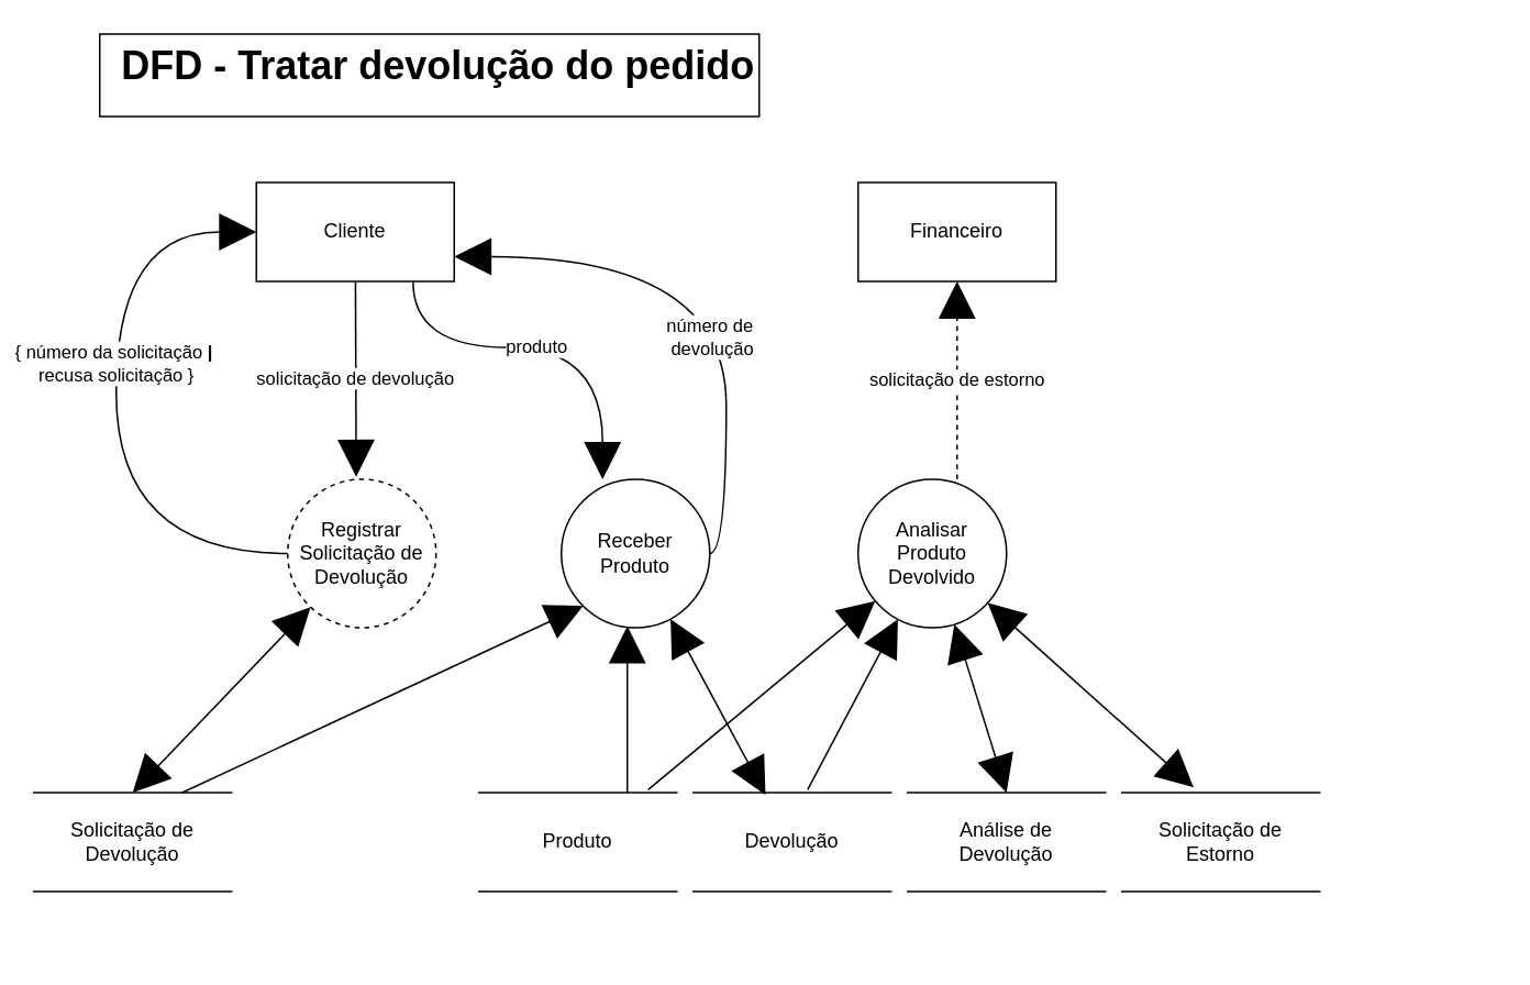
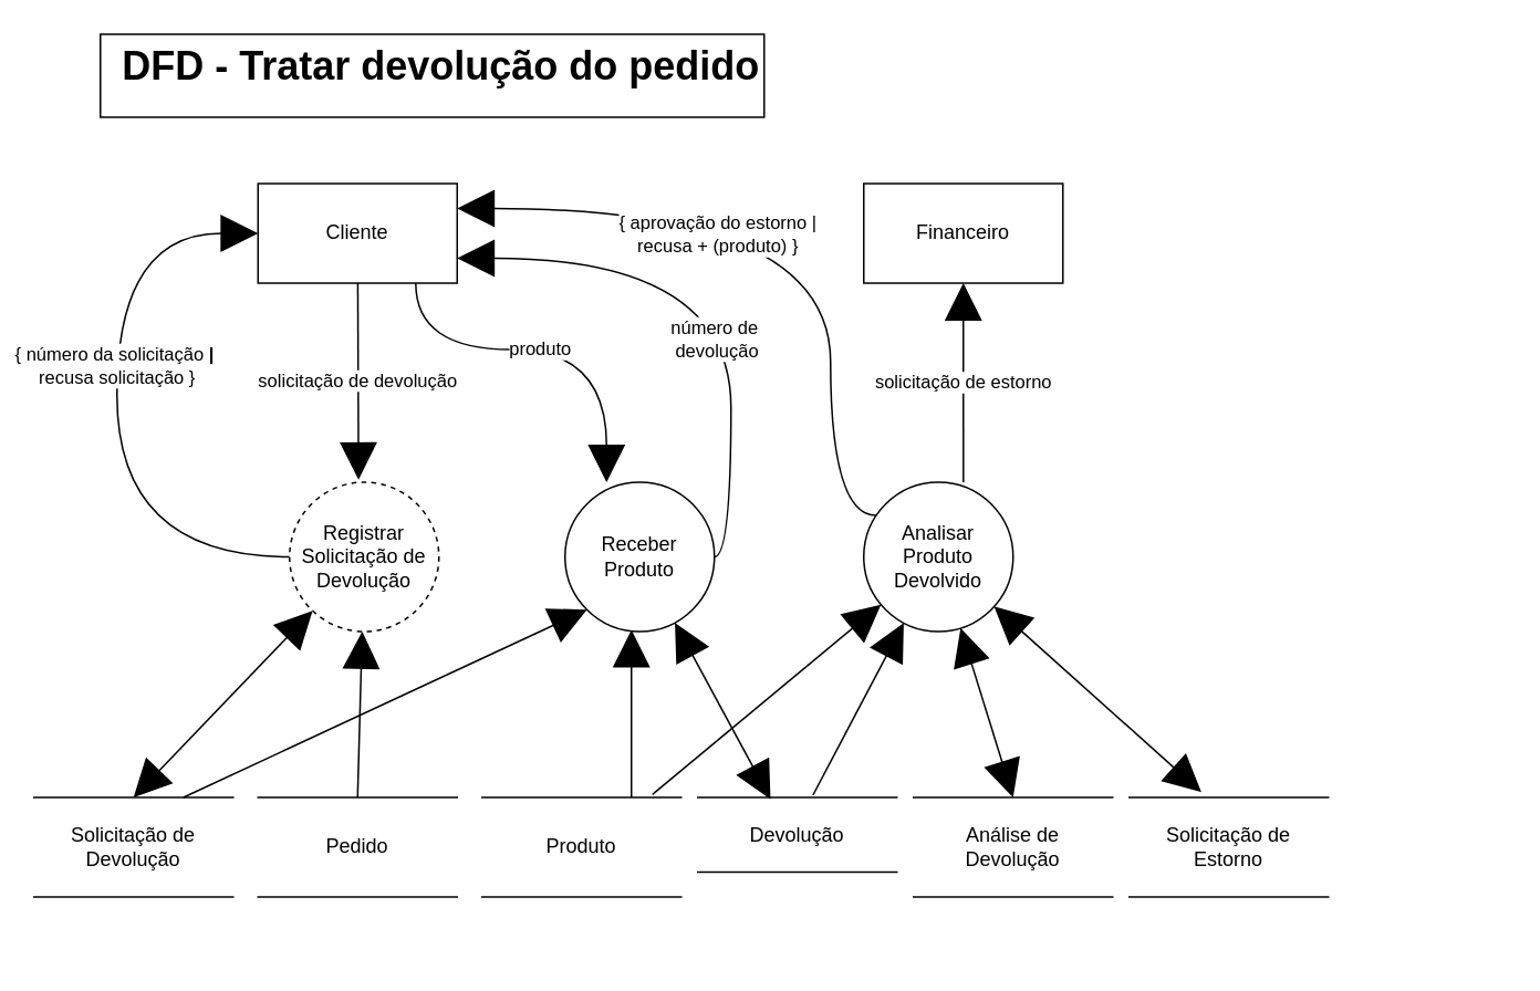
  <mxCell id="0" />
  <mxCell id="1" parent="0" />
  <mxCell id="2" value="Solicitação de Devolução" style="shape=partialRectangle;whiteSpace=wrap;html=1;left=0;right=0;fillColor=none;" parent="1" vertex="1"><mxGeometry x="20" y="480" width="120" height="60" as="geometry" /></mxCell>
+ <mxCell id="3" value="Pedido" style="shape=partialRectangle;whiteSpace=wrap;html=1;left=0;right=0;fillColor=none;" parent="1" vertex="1"><mxGeometry x="155" y="480" width="120" height="60" as="geometry" /></mxCell>
  <mxCell id="4" value="Produto" style="shape=partialRectangle;whiteSpace=wrap;html=1;left=0;right=0;fillColor=none;" parent="1" vertex="1"><mxGeometry x="290" y="480" width="120" height="60" as="geometry" /></mxCell>
  <mxCell id="5" style="edgeStyle=orthogonalEdgeStyle;rounded=0;orthogonalLoop=1;jettySize=auto;html=1;entryX=0;entryY=0.5;entryDx=0;entryDy=0;startArrow=none;startFill=0;startSize=11;endSize=12;strokeWidth=1;curved=1;" parent="1" edge="1"><mxGeometry relative="1" as="geometry"><Array as="points"><mxPoint x="820.04" y="575" /><mxPoint x="820.04" y="400" /></Array><mxPoint x="905.04" y="530" as="targetPoint" /></mxGeometry></mxCell>
  <mxCell id="6" value="Catálogo" style="edgeLabel;html=1;align=center;verticalAlign=middle;resizable=0;points=[];" parent="5" vertex="1" connectable="0"><mxGeometry x="0.191" y="-1" relative="1" as="geometry"><mxPoint as="offset" /></mxGeometry></mxCell>
  <mxCell id="7" value="solicitação de devolução" style="edgeStyle=none;rounded=0;orthogonalLoop=1;jettySize=auto;html=1;entryX=0.462;entryY=-0.016;entryDx=0;entryDy=0;entryPerimeter=0;startArrow=none;startFill=0;startSize=20;endArrow=block;endFill=1;endSize=20;" parent="1" source="10" target="13" edge="1"><mxGeometry relative="1" as="geometry" /></mxCell>
  <mxCell id="8" value="{ número da solicitação &lt;b&gt;|&amp;nbsp;&lt;/b&gt;&lt;br&gt;recusa solicitação }" style="edgeStyle=orthogonalEdgeStyle;rounded=0;orthogonalLoop=1;jettySize=auto;html=1;entryX=0;entryY=0.5;entryDx=0;entryDy=0;startArrow=block;startFill=1;startSize=20;endArrow=none;endFill=0;endSize=20;curved=1;exitX=0;exitY=0.5;exitDx=0;exitDy=0;" parent="1" source="10" target="13" edge="1"><mxGeometry x="-0.141" relative="1" as="geometry"><Array as="points"><mxPoint x="70" y="140" /><mxPoint x="70" y="335" /></Array><mxPoint as="offset" /></mxGeometry></mxCell>
  <mxCell id="9" value="produto" style="edgeStyle=orthogonalEdgeStyle;rounded=0;orthogonalLoop=1;jettySize=auto;html=1;entryX=0.278;entryY=0;entryDx=0;entryDy=0;entryPerimeter=0;startArrow=none;startFill=0;startSize=20;endArrow=block;endFill=1;endSize=20;curved=1;exitX=0.792;exitY=1;exitDx=0;exitDy=0;exitPerimeter=0;" parent="1" source="10" target="18" edge="1"><mxGeometry x="-0.021" relative="1" as="geometry"><Array as="points"><mxPoint x="250" y="210" /><mxPoint x="365" y="210" /></Array><mxPoint as="offset" /></mxGeometry></mxCell>
  <mxCell id="10" value="Cliente" style="rounded=0;whiteSpace=wrap;html=1;" parent="1" vertex="1"><mxGeometry x="155" y="110" width="120" height="60" as="geometry" /></mxCell>
+ <mxCell id="11" style="edgeStyle=none;rounded=0;orthogonalLoop=1;jettySize=auto;html=1;entryX=0.5;entryY=0;entryDx=0;entryDy=0;startSize=20;endArrow=none;endFill=0;endSize=20;startArrow=block;startFill=1;" parent="1" source="13" target="3" edge="1"><mxGeometry relative="1" as="geometry" /></mxCell>
  <mxCell id="12" style="edgeStyle=none;rounded=0;orthogonalLoop=1;jettySize=auto;html=1;entryX=0.5;entryY=0;entryDx=0;entryDy=0;startArrow=block;startFill=1;startSize=20;endArrow=block;endFill=1;endSize=20;" parent="1" source="13" target="2" edge="1"><mxGeometry relative="1" as="geometry" /></mxCell>
  <mxCell id="13" value="Registrar Solicitação de Devolução" style="ellipse;whiteSpace=wrap;html=1;aspect=fixed;fillColor=#FFFFFF;dashed=1;" parent="1" vertex="1"><mxGeometry x="174" y="290" width="90" height="90" as="geometry" /></mxCell>
  <mxCell id="14" style="rounded=0;orthogonalLoop=1;jettySize=auto;html=1;startArrow=block;startFill=1;startSize=20;endArrow=none;endFill=0;endSize=20;fillColor=#f8cecc;entryX=0.75;entryY=0;entryDx=0;entryDy=0;" parent="1" target="4" edge="1"><mxGeometry relative="1" as="geometry"><mxPoint x="400" y="478" as="targetPoint" /><mxPoint x="380" y="379" as="sourcePoint" /></mxGeometry></mxCell>
  <mxCell id="15" style="edgeStyle=none;rounded=0;orthogonalLoop=1;jettySize=auto;html=1;entryX=0.365;entryY=0.023;entryDx=0;entryDy=0;entryPerimeter=0;startArrow=block;startFill=1;startSize=20;endArrow=block;endFill=1;endSize=20;" parent="1" source="18" target="31" edge="1"><mxGeometry relative="1" as="geometry" /></mxCell>
  <mxCell id="16" value="número de&lt;br&gt;&amp;nbsp;devolução" style="edgeStyle=orthogonalEdgeStyle;rounded=0;orthogonalLoop=1;jettySize=auto;html=1;entryX=1;entryY=0.75;entryDx=0;entryDy=0;startArrow=none;startFill=0;startSize=20;endArrow=block;endFill=1;endSize=20;exitX=1;exitY=0.5;exitDx=0;exitDy=0;curved=1;fillColor=#f8cecc;" parent="1" source="18" target="10" edge="1"><mxGeometry x="-0.205" y="10" relative="1" as="geometry"><Array as="points"><mxPoint x="440" y="335" /><mxPoint x="440" y="155" /></Array><mxPoint as="offset" /></mxGeometry></mxCell>
  <mxCell id="17" style="rounded=0;orthogonalLoop=1;jettySize=auto;html=1;exitX=0;exitY=1;exitDx=0;exitDy=0;entryX=0.75;entryY=0;entryDx=0;entryDy=0;startArrow=block;startFill=1;endArrow=none;endFill=0;endSize=20;startSize=20;" parent="1" source="18" target="2" edge="1"><mxGeometry relative="1" as="geometry" /></mxCell>
  <mxCell id="18" value="Receber Produto" style="ellipse;whiteSpace=wrap;html=1;aspect=fixed;fillColor=#FFFFFF;" parent="1" vertex="1"><mxGeometry x="340" y="290" width="90" height="90" as="geometry" /></mxCell>
  <mxCell id="19" style="edgeStyle=none;rounded=0;orthogonalLoop=1;jettySize=auto;html=1;startArrow=block;startFill=1;startSize=20;endArrow=none;endFill=0;endSize=20;entryX=0.855;entryY=-0.03;entryDx=0;entryDy=0;entryPerimeter=0;" parent="1" source="26" target="4" edge="1"><mxGeometry relative="1" as="geometry" /></mxCell>
  <mxCell id="20" style="edgeStyle=none;rounded=0;orthogonalLoop=1;jettySize=auto;html=1;entryX=0.5;entryY=0;entryDx=0;entryDy=0;startArrow=block;startFill=1;startSize=20;endArrow=block;endFill=1;endSize=20;" parent="1" source="26" target="28" edge="1"><mxGeometry relative="1" as="geometry" /></mxCell>
- <mxCell id="21" value="solicitação de estorno" style="edgeStyle=none;rounded=0;orthogonalLoop=1;jettySize=auto;html=1;entryX=0.5;entryY=1;entryDx=0;entryDy=0;startArrow=none;startFill=0;startSize=20;endArrow=block;endFill=1;endSize=20;exitX=0.667;exitY=0;exitDx=0;exitDy=0;exitPerimeter=0;dashed=1;" parent="1" source="26" target="27" edge="1"><mxGeometry relative="1" as="geometry"><mxPoint x="520" y="290" as="sourcePoint" /></mxGeometry></mxCell>
+ <mxCell id="21" value="solicitação de estorno" style="edgeStyle=none;rounded=0;orthogonalLoop=1;jettySize=auto;html=1;entryX=0.5;entryY=1;entryDx=0;entryDy=0;startArrow=none;startFill=0;startSize=20;endArrow=block;endFill=1;endSize=20;exitX=0.667;exitY=0;exitDx=0;exitDy=0;exitPerimeter=0;" parent="1" source="26" target="27" edge="1"><mxGeometry relative="1" as="geometry"><mxPoint x="520" y="290" as="sourcePoint" /></mxGeometry></mxCell>
+ <mxCell id="22" style="edgeStyle=orthogonalEdgeStyle;curved=1;rounded=0;orthogonalLoop=1;jettySize=auto;html=1;entryX=1;entryY=0.25;entryDx=0;entryDy=0;startArrow=none;startFill=0;startSize=20;endArrow=block;endFill=1;endSize=20;" parent="1" source="26" target="10" edge="1"><mxGeometry relative="1" as="geometry"><Array as="points"><mxPoint x="500" y="310" /><mxPoint x="500" y="125" /></Array></mxGeometry></mxCell>
+ <mxCell id="23" value="{ aprovação do estorno |&lt;br&gt;recusa + (produto) }" style="edgeLabel;html=1;align=center;verticalAlign=middle;resizable=0;points=[];" parent="22" vertex="1" connectable="0"><mxGeometry x="0.058" y="19" relative="1" as="geometry"><mxPoint x="-50.58" y="-4" as="offset" /></mxGeometry></mxCell>
  <mxCell id="24" style="edgeStyle=none;rounded=0;orthogonalLoop=1;jettySize=auto;html=1;entryX=0.578;entryY=-0.03;entryDx=0;entryDy=0;entryPerimeter=0;startArrow=block;startFill=1;startSize=20;endArrow=none;endFill=0;endSize=20;" parent="1" source="26" target="31" edge="1"><mxGeometry relative="1" as="geometry" /></mxCell>
  <mxCell id="25" style="rounded=0;orthogonalLoop=1;jettySize=auto;html=1;entryX=0.362;entryY=-0.053;entryDx=0;entryDy=0;entryPerimeter=0;startArrow=block;startFill=1;startSize=20;endArrow=block;endFill=1;endSize=20;" parent="1" source="26" target="32" edge="1"><mxGeometry relative="1" as="geometry" /></mxCell>
  <mxCell id="26" value="Analisar&lt;br&gt;Produto Devolvido" style="ellipse;whiteSpace=wrap;html=1;aspect=fixed;fillColor=#FFFFFF;" parent="1" vertex="1"><mxGeometry x="520" y="290" width="90" height="90" as="geometry" /></mxCell>
  <mxCell id="27" value="Financeiro" style="rounded=0;whiteSpace=wrap;html=1;" parent="1" vertex="1"><mxGeometry x="520" y="110" width="120" height="60" as="geometry" /></mxCell>
  <mxCell id="28" value="Análise de&lt;br&gt;Devolução" style="shape=partialRectangle;whiteSpace=wrap;html=1;left=0;right=0;fillColor=none;" parent="1" vertex="1"><mxGeometry x="550" y="480" width="120" height="60" as="geometry" /></mxCell>
  <mxCell id="29" value="" style="rounded=0;whiteSpace=wrap;html=1;" parent="1" vertex="1"><mxGeometry x="60" y="20" width="400" height="50" as="geometry" /></mxCell>
  <mxCell id="30" value="DFD - Tratar devolução do pedido" style="text;strokeColor=none;fillColor=none;html=1;fontSize=24;fontStyle=1;verticalAlign=middle;align=center;" parent="1" vertex="1"><mxGeometry x="60" y="20" width="410" height="40" as="geometry" /></mxCell>
- <mxCell id="31" value="Devolução" style="shape=partialRectangle;whiteSpace=wrap;html=1;left=0;right=0;fillColor=none;" parent="1" vertex="1"><mxGeometry x="420" y="480" width="120" height="60" as="geometry" /></mxCell>
+ <mxCell id="31" value="Devolução" style="shape=partialRectangle;whiteSpace=wrap;html=1;left=0;right=0;fillColor=none;" parent="1" vertex="1"><mxGeometry x="420" y="480" width="120" height="45" as="geometry" /></mxCell>
  <mxCell id="32" value="Solicitação de Estorno" style="shape=partialRectangle;whiteSpace=wrap;html=1;left=0;right=0;fillColor=none;" parent="1" vertex="1"><mxGeometry x="680" y="480" width="120" height="60" as="geometry" /></mxCell>
